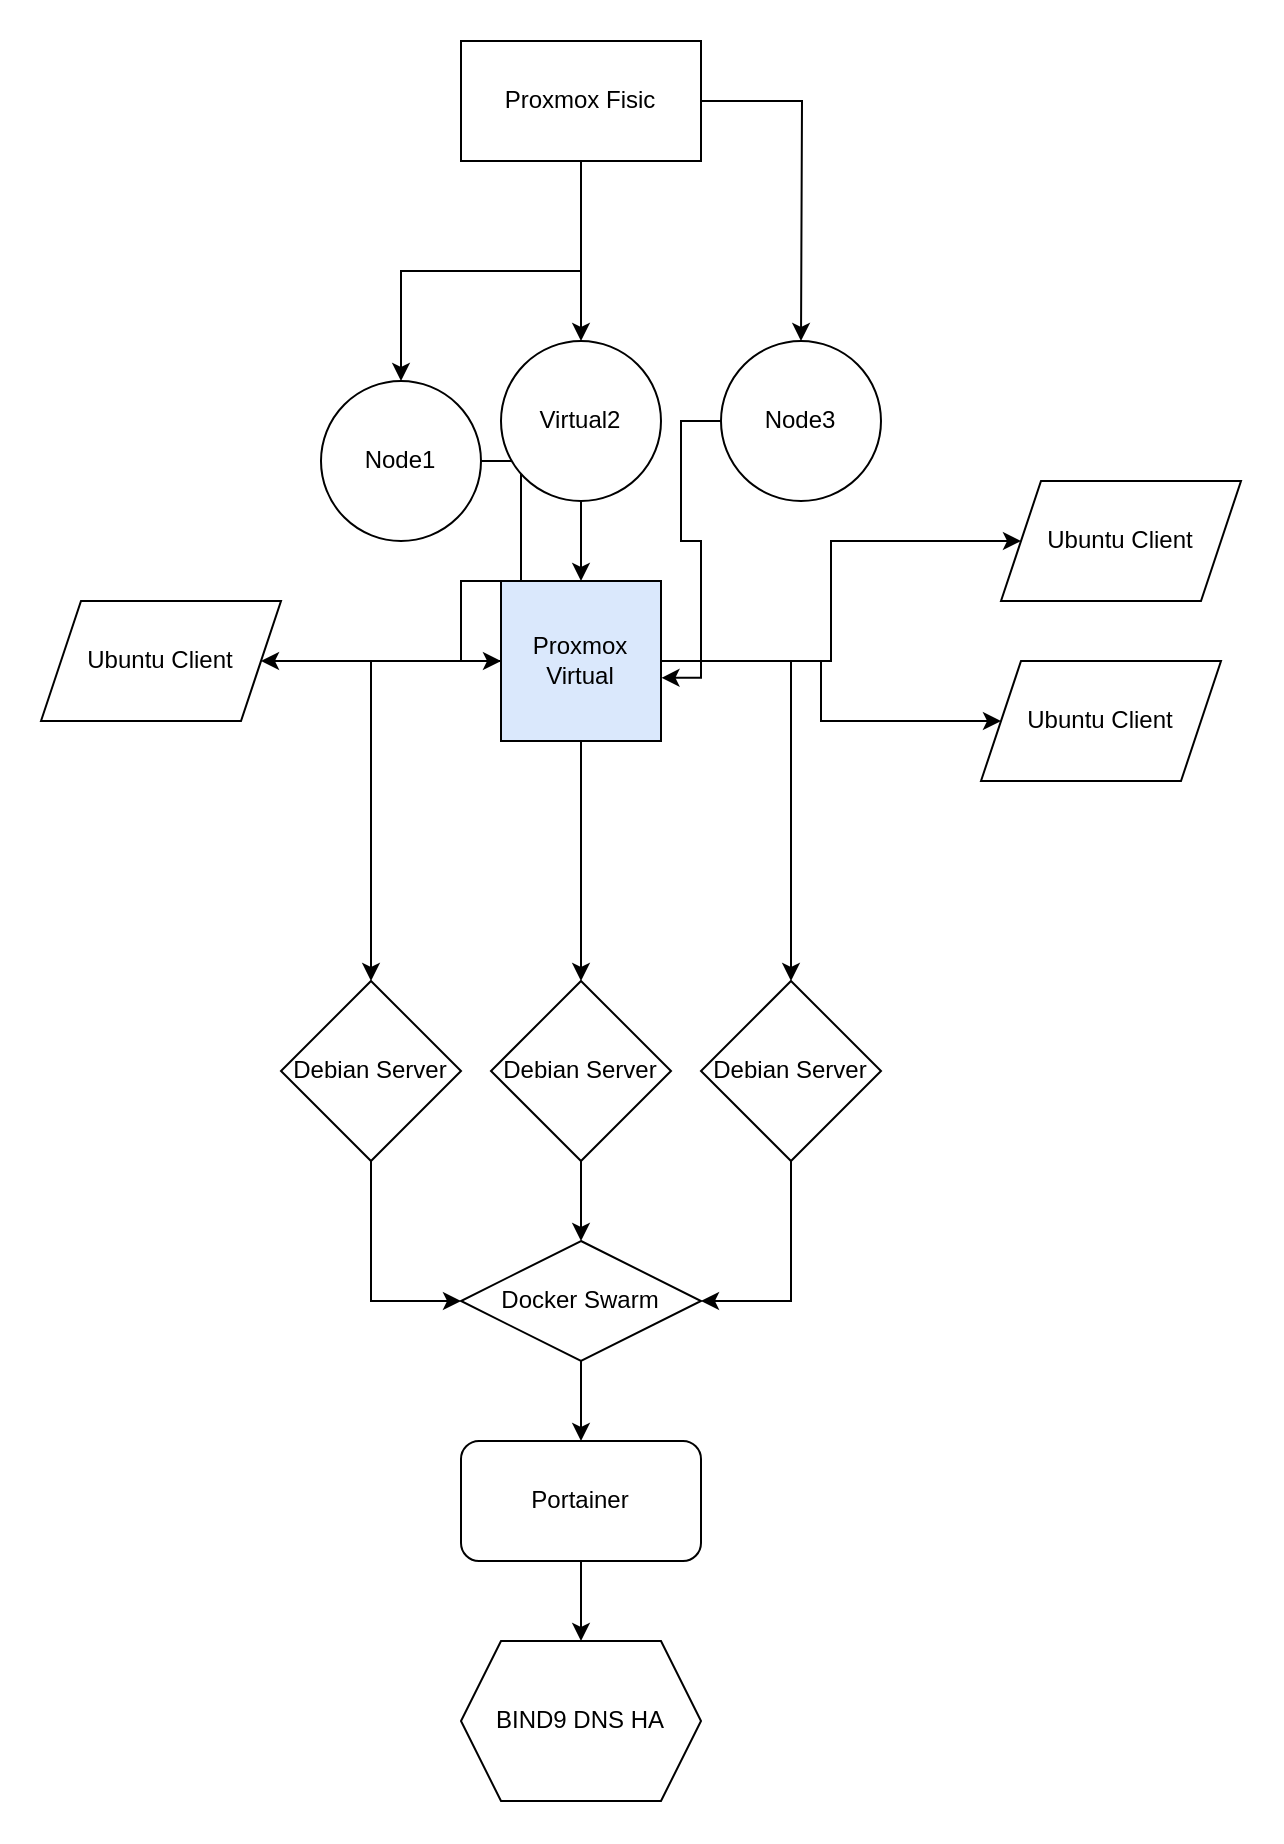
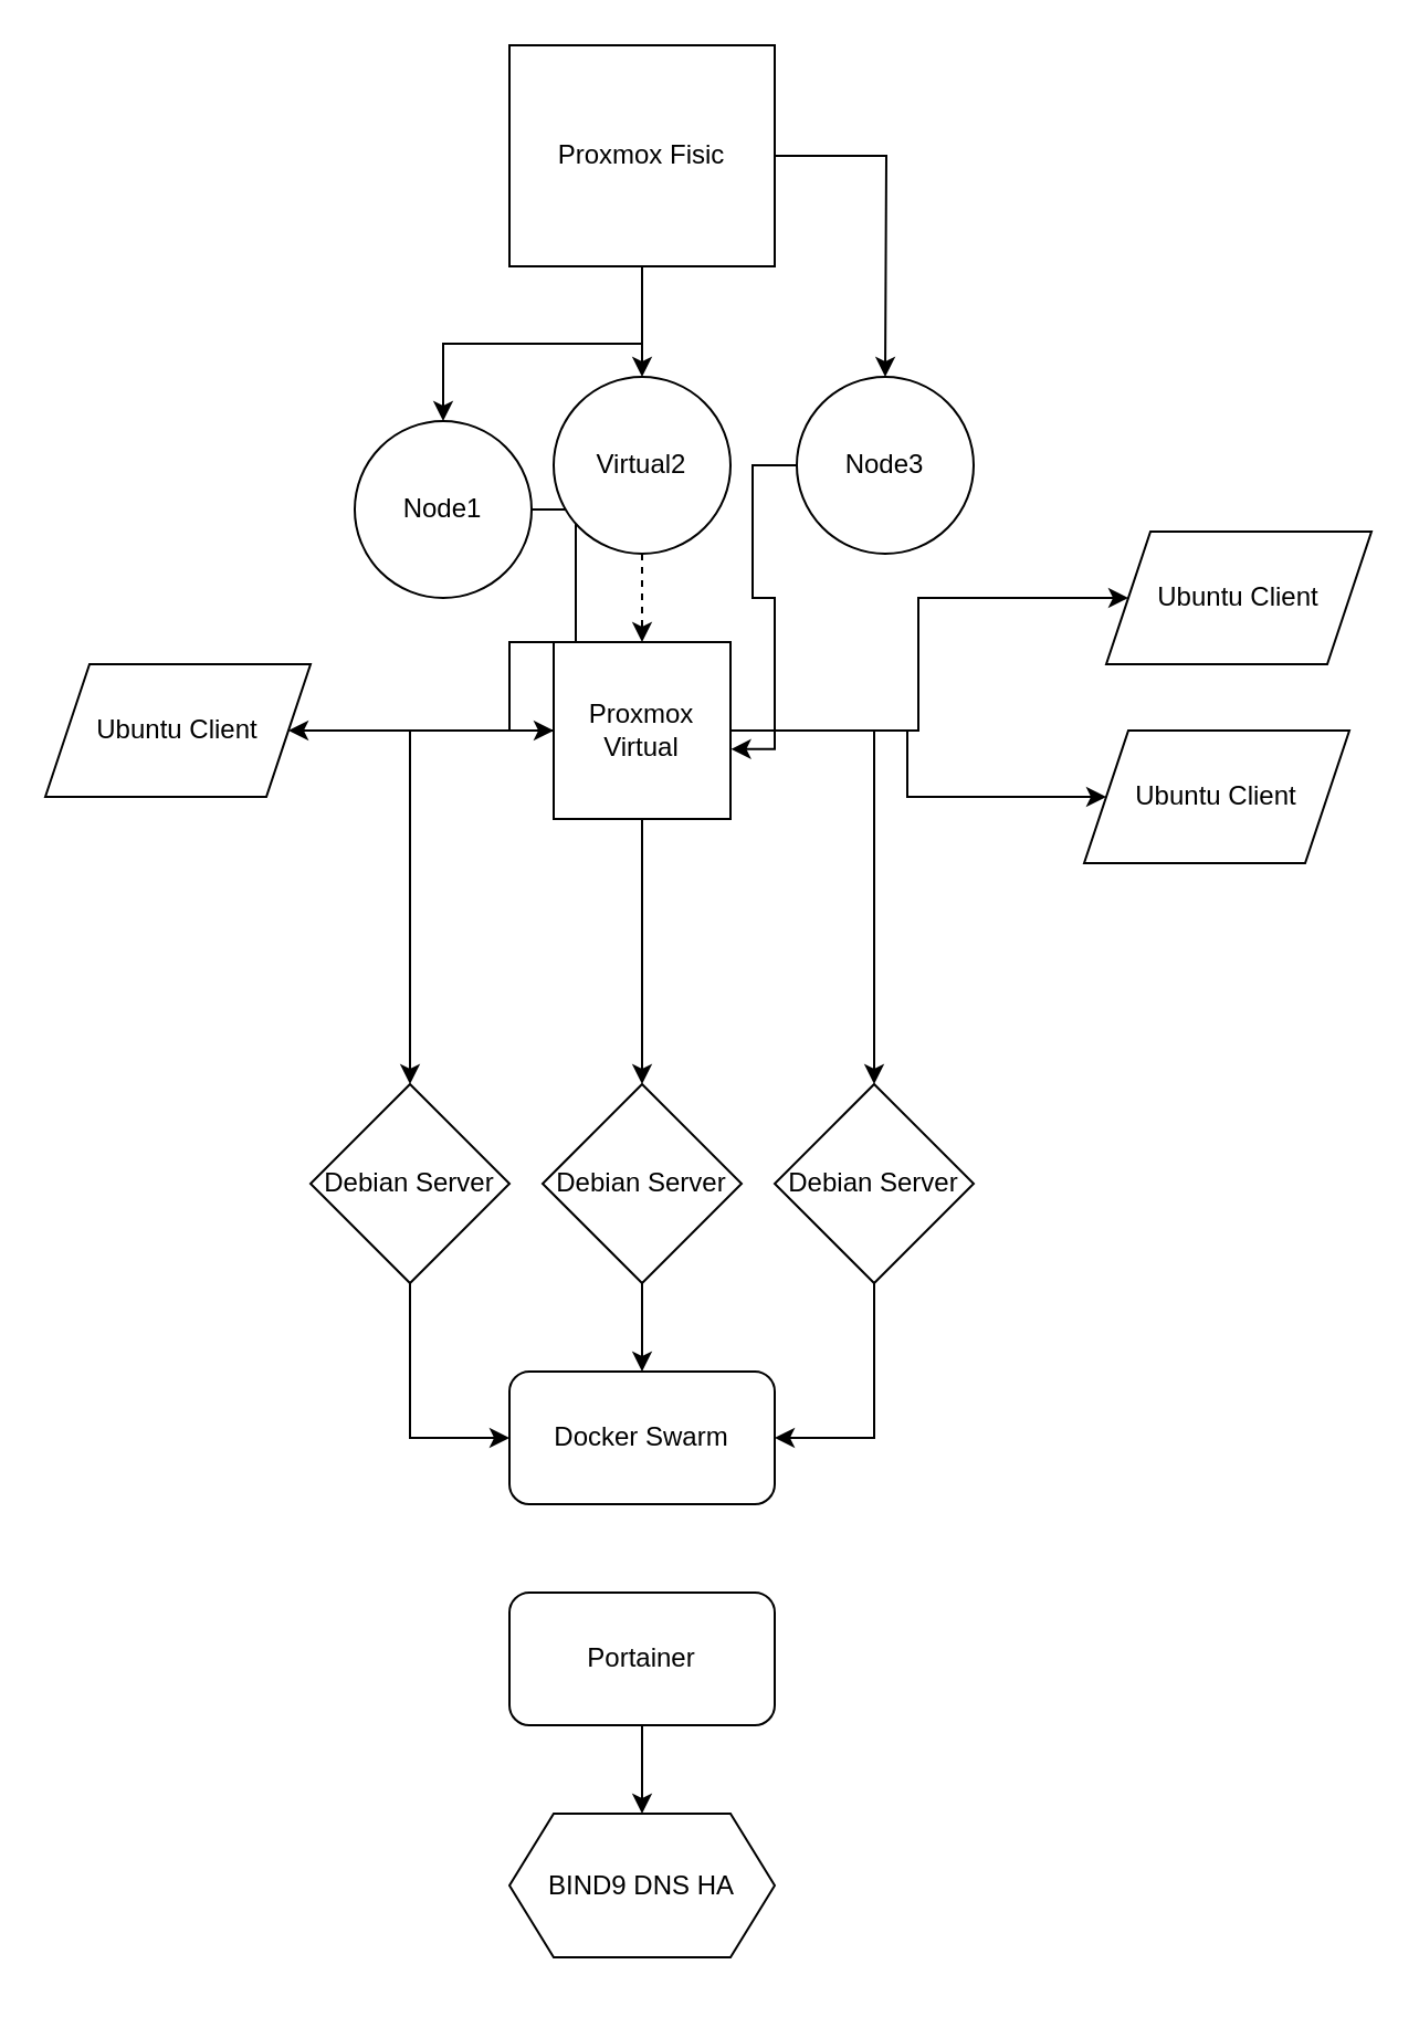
  <mxCell id="0" />
  <mxCell id="1" parent="0" />
  <mxCell id="2" style="edgeStyle=orthogonalEdgeStyle;rounded=0;orthogonalLoop=1;jettySize=auto;html=1;entryX=0.5;entryY=0;entryDx=0;entryDy=0;" edge="1" parent="1" source="5" target="7"><mxGeometry relative="1" as="geometry" /></mxCell>
  <mxCell id="3" style="edgeStyle=orthogonalEdgeStyle;rounded=0;orthogonalLoop=1;jettySize=auto;html=1;" edge="1" parent="1" source="5" target="9"><mxGeometry relative="1" as="geometry" /></mxCell>
  <mxCell id="4" style="edgeStyle=orthogonalEdgeStyle;rounded=0;orthogonalLoop=1;jettySize=auto;html=1;entryX=0.5;entryY=0;entryDx=0;entryDy=0;" edge="1" parent="1" source="5"><mxGeometry relative="1" as="geometry"><mxPoint x="400" y="170" as="targetPoint" /></mxGeometry></mxCell>
- <mxCell id="5" value="Proxmox Fisic" style="rounded=0;whiteSpace=wrap;html=1;" vertex="1" parent="1"><mxGeometry x="230" y="20" width="120" height="60" as="geometry" /></mxCell>
+ <mxCell id="5" value="Proxmox Fisic" style="rounded=0;whiteSpace=wrap;html=1;" vertex="1" parent="1"><mxGeometry x="230" y="20" width="120" height="100" as="geometry" /></mxCell>
  <mxCell id="6" style="edgeStyle=orthogonalEdgeStyle;rounded=0;orthogonalLoop=1;jettySize=auto;html=1;entryX=0;entryY=0.5;entryDx=0;entryDy=0;" edge="1" parent="1" source="7" target="17"><mxGeometry relative="1" as="geometry" /></mxCell>
  <mxCell id="7" value="Node1" style="ellipse;whiteSpace=wrap;html=1;aspect=fixed;" vertex="1" parent="1"><mxGeometry x="160" y="190" width="80" height="80" as="geometry" /></mxCell>
- <mxCell id="8" style="edgeStyle=orthogonalEdgeStyle;rounded=0;orthogonalLoop=1;jettySize=auto;html=1;entryX=0.5;entryY=0;entryDx=0;entryDy=0;" edge="1" parent="1" source="9" target="17"><mxGeometry relative="1" as="geometry" /></mxCell>
+ <mxCell id="8" style="edgeStyle=orthogonalEdgeStyle;rounded=0;orthogonalLoop=1;jettySize=auto;html=1;entryX=0.5;entryY=0;entryDx=0;entryDy=0;dashed=1;" edge="1" parent="1" source="9" target="17"><mxGeometry relative="1" as="geometry" /></mxCell>
  <mxCell id="9" value="Virtual2" style="ellipse;whiteSpace=wrap;html=1;aspect=fixed;" vertex="1" parent="1"><mxGeometry x="250" y="170" width="80" height="80" as="geometry" /></mxCell>
  <mxCell id="10" value="Node3" style="ellipse;whiteSpace=wrap;html=1;aspect=fixed;" vertex="1" parent="1"><mxGeometry x="360" y="170" width="80" height="80" as="geometry" /></mxCell>
  <mxCell id="11" style="edgeStyle=orthogonalEdgeStyle;rounded=0;orthogonalLoop=1;jettySize=auto;html=1;entryX=0.5;entryY=0;entryDx=0;entryDy=0;" edge="1" parent="1" source="17" target="20"><mxGeometry relative="1" as="geometry" /></mxCell>
  <mxCell id="12" style="edgeStyle=orthogonalEdgeStyle;rounded=0;orthogonalLoop=1;jettySize=auto;html=1;entryX=0.5;entryY=0;entryDx=0;entryDy=0;" edge="1" parent="1" source="17" target="22"><mxGeometry relative="1" as="geometry" /></mxCell>
  <mxCell id="13" style="edgeStyle=orthogonalEdgeStyle;rounded=0;orthogonalLoop=1;jettySize=auto;html=1;" edge="1" parent="1" source="17" target="24"><mxGeometry relative="1" as="geometry" /></mxCell>
  <mxCell id="14" style="edgeStyle=orthogonalEdgeStyle;rounded=0;orthogonalLoop=1;jettySize=auto;html=1;" edge="1" parent="1" source="17" target="27"><mxGeometry relative="1" as="geometry" /></mxCell>
  <mxCell id="15" style="edgeStyle=orthogonalEdgeStyle;rounded=0;orthogonalLoop=1;jettySize=auto;html=1;" edge="1" parent="1" source="17" target="29"><mxGeometry relative="1" as="geometry" /></mxCell>
  <mxCell id="16" style="edgeStyle=orthogonalEdgeStyle;rounded=0;orthogonalLoop=1;jettySize=auto;html=1;" edge="1" parent="1" source="17" target="28"><mxGeometry relative="1" as="geometry" /></mxCell>
- <mxCell id="17" value="Proxmox Virtual" style="whiteSpace=wrap;html=1;aspect=fixed;fillColor=#dae8fc;" vertex="1" parent="1"><mxGeometry x="250" y="290" width="80" height="80" as="geometry" /></mxCell>
+ <mxCell id="17" value="Proxmox Virtual" style="whiteSpace=wrap;html=1;aspect=fixed;" vertex="1" parent="1"><mxGeometry x="250" y="290" width="80" height="80" as="geometry" /></mxCell>
  <mxCell id="18" style="edgeStyle=orthogonalEdgeStyle;rounded=0;orthogonalLoop=1;jettySize=auto;html=1;entryX=1.003;entryY=0.605;entryDx=0;entryDy=0;entryPerimeter=0;" edge="1" parent="1" source="10" target="17"><mxGeometry relative="1" as="geometry" /></mxCell>
  <mxCell id="19" style="edgeStyle=orthogonalEdgeStyle;rounded=0;orthogonalLoop=1;jettySize=auto;html=1;entryX=1;entryY=0.5;entryDx=0;entryDy=0;" edge="1" parent="1" source="20" target="26"><mxGeometry relative="1" as="geometry" /></mxCell>
  <mxCell id="20" value="Debian Server" style="rhombus;whiteSpace=wrap;html=1;" vertex="1" parent="1"><mxGeometry x="350" y="490" width="90" height="90" as="geometry" /></mxCell>
  <mxCell id="21" style="edgeStyle=orthogonalEdgeStyle;rounded=0;orthogonalLoop=1;jettySize=auto;html=1;entryX=0.5;entryY=0;entryDx=0;entryDy=0;" edge="1" parent="1" source="22" target="26"><mxGeometry relative="1" as="geometry" /></mxCell>
  <mxCell id="22" value="Debian Server" style="rhombus;whiteSpace=wrap;html=1;" vertex="1" parent="1"><mxGeometry x="245" y="490" width="90" height="90" as="geometry" /></mxCell>
  <mxCell id="23" style="edgeStyle=orthogonalEdgeStyle;rounded=0;orthogonalLoop=1;jettySize=auto;html=1;entryX=0;entryY=0.5;entryDx=0;entryDy=0;" edge="1" parent="1" source="24" target="26"><mxGeometry relative="1" as="geometry" /></mxCell>
  <mxCell id="24" value="Debian Server" style="rhombus;whiteSpace=wrap;html=1;" vertex="1" parent="1"><mxGeometry x="140" y="490" width="90" height="90" as="geometry" /></mxCell>
- <mxCell id="25" style="edgeStyle=orthogonalEdgeStyle;rounded=0;orthogonalLoop=1;jettySize=auto;html=1;entryX=0.5;entryY=0;entryDx=0;entryDy=0;" edge="1" parent="1" source="26" target="31"><mxGeometry relative="1" as="geometry" /></mxCell>
- <mxCell id="26" value="Docker Swarm" style="rhombus;whiteSpace=wrap;html=1;" vertex="1" parent="1"><mxGeometry x="230" y="620" width="120" height="60" as="geometry" /></mxCell>
+ <mxCell id="26" value="Docker Swarm" style="rounded=1;whiteSpace=wrap;html=1;" vertex="1" parent="1"><mxGeometry x="230" y="620" width="120" height="60" as="geometry" /></mxCell>
  <mxCell id="27" value="Ubuntu Client" style="shape=parallelogram;perimeter=parallelogramPerimeter;whiteSpace=wrap;html=1;fixedSize=1;" vertex="1" parent="1"><mxGeometry x="500" y="240" width="120" height="60" as="geometry" /></mxCell>
  <mxCell id="28" value="Ubuntu Client" style="shape=parallelogram;perimeter=parallelogramPerimeter;whiteSpace=wrap;html=1;fixedSize=1;" vertex="1" parent="1"><mxGeometry x="490" y="330" width="120" height="60" as="geometry" /></mxCell>
  <mxCell id="29" value="Ubuntu Client" style="shape=parallelogram;perimeter=parallelogramPerimeter;whiteSpace=wrap;html=1;fixedSize=1;" vertex="1" parent="1"><mxGeometry x="20" y="300" width="120" height="60" as="geometry" /></mxCell>
  <mxCell id="30" style="edgeStyle=orthogonalEdgeStyle;rounded=0;orthogonalLoop=1;jettySize=auto;html=1;entryX=0.5;entryY=0;entryDx=0;entryDy=0;" edge="1" parent="1" source="31" target="32"><mxGeometry relative="1" as="geometry" /></mxCell>
  <mxCell id="31" value="Portainer" style="rounded=1;whiteSpace=wrap;html=1;" vertex="1" parent="1"><mxGeometry x="230" y="720" width="120" height="60" as="geometry" /></mxCell>
- <mxCell id="32" value="BIND9 DNS HA" style="shape=hexagon;perimeter=hexagonPerimeter2;whiteSpace=wrap;html=1;fixedSize=1;" vertex="1" parent="1"><mxGeometry x="230" y="820" width="120" height="80" as="geometry" /></mxCell>
+ <mxCell id="32" value="BIND9 DNS HA" style="shape=hexagon;perimeter=hexagonPerimeter2;whiteSpace=wrap;html=1;fixedSize=1;" vertex="1" parent="1"><mxGeometry x="230" y="820" width="120" height="65" as="geometry" /></mxCell>
